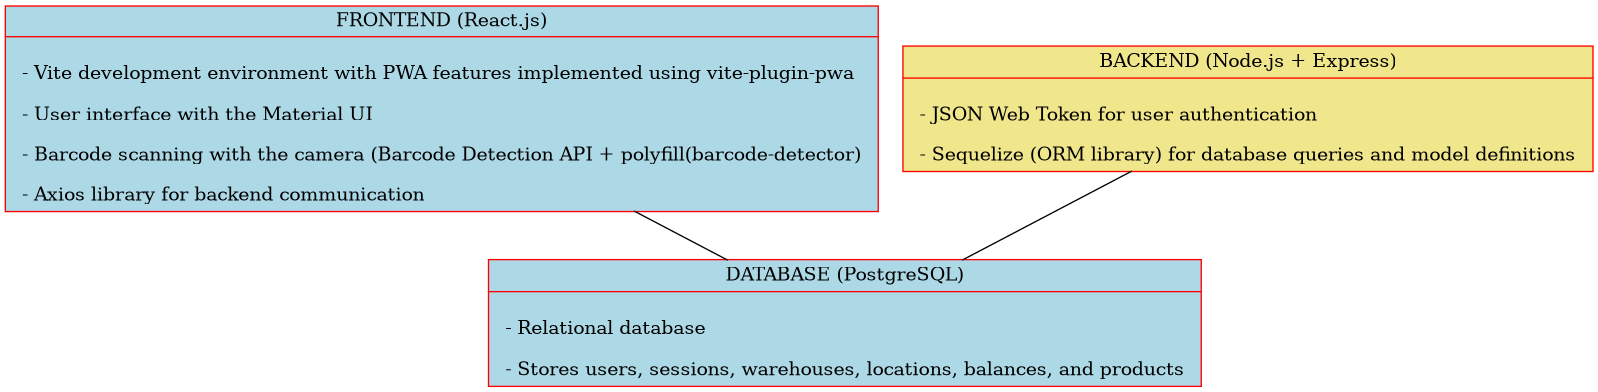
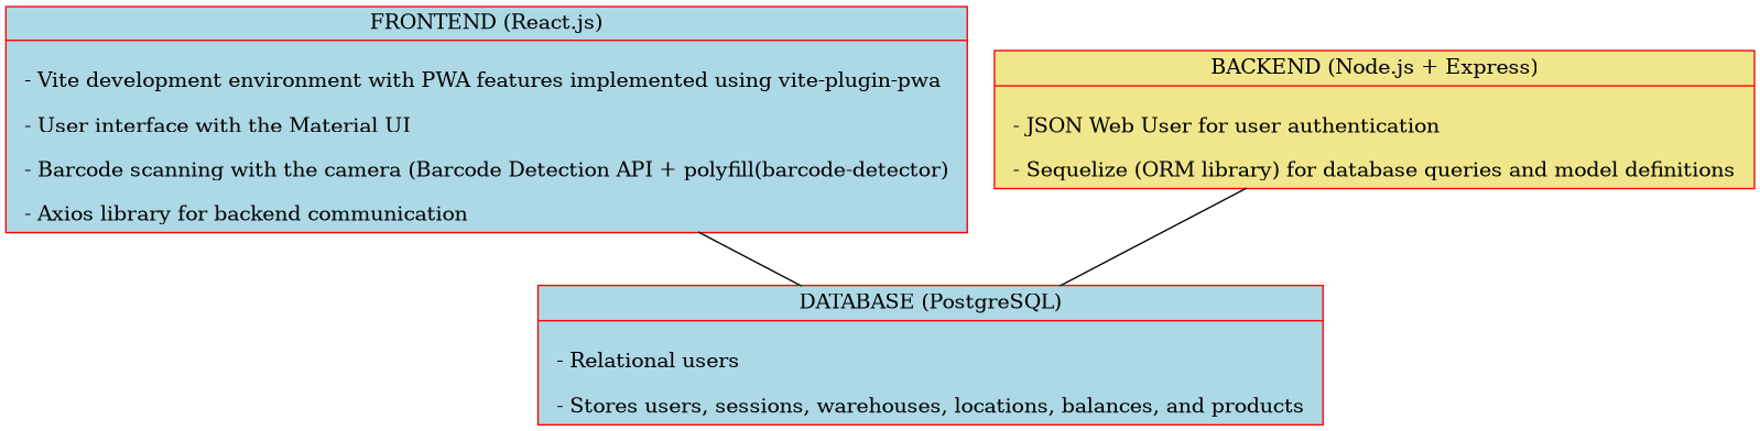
  digraph {
    node [color=red fillcolor=lightblue shape=record style=filled]
    edge [dir=none]
    n1 [label="{ FRONTEND (React.js) | \n  - Vite development environment with PWA features implemented using vite-plugin-pwa \l\n  - User interface with the Material UI \l \n  - Barcode scanning with the camera (Barcode Detection API + polyfill(barcode-detector) \l \n  - Axios library for backend communication \l}"]
-   n2 [label="{ DATABASE (PostgreSQL) | \n  - Relational database \l\n  - Stores users, sessions, warehouses, locations, balances, and products \l}"]
-   n3 [fillcolor=khaki label="{ BACKEND (Node.js + Express) | \n  - JSON Web Token for user authentication \l \n  - Sequelize (ORM library) for database queries and model definitions \l}"]
+   n2 [label="{ DATABASE (PostgreSQL) | \n  - Relational users \l\n  - Stores users, sessions, warehouses, locations, balances, and products \l}"]
+   n3 [fillcolor=khaki label="{ BACKEND (Node.js + Express) | \n  - JSON Web User for user authentication \l \n  - Sequelize (ORM library) for database queries and model definitions \l}"]
    n1 -> n2
    n3 -> n2
  }
